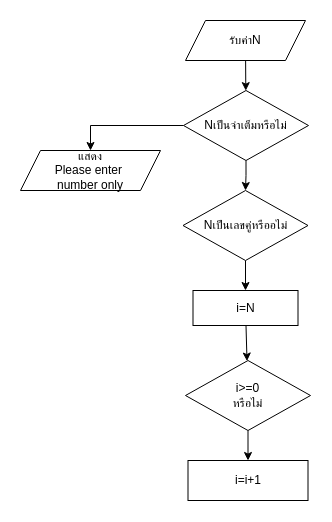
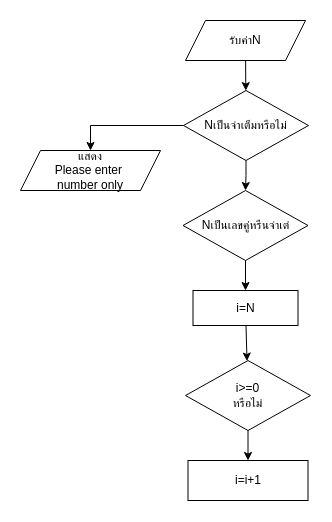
  <mxCell id="0" />
  <mxCell id="1" parent="0" />
  <mxCell id="2" value="" style="edgeStyle=none;html=1;" edge="1" parent="1" source="3" target="6"><mxGeometry relative="1" as="geometry" /></mxCell>
  <mxCell id="3" value="รับค่าN" style="shape=parallelogram;perimeter=parallelogramPerimeter;whiteSpace=wrap;html=1;fixedSize=1;" vertex="1" parent="1"><mxGeometry x="185" y="20" width="120" height="40" as="geometry" /></mxCell>
  <mxCell id="4" value="" style="edgeStyle=orthogonalEdgeStyle;html=1;entryX=0.5;entryY=0;entryDx=0;entryDy=0;rounded=0;" edge="1" parent="1" source="6" target="7"><mxGeometry relative="1" as="geometry"><mxPoint x="90.5" y="125" as="targetPoint" /></mxGeometry></mxCell>
  <mxCell id="5" value="" style="edgeStyle=orthogonalEdgeStyle;html=1;entryX=0.5;entryY=0;entryDx=0;entryDy=0;rounded=0;curved=0;" edge="1" parent="1" source="6" target="9"><mxGeometry relative="1" as="geometry"><mxPoint x="450.5" y="125" as="targetPoint" /></mxGeometry></mxCell>
  <mxCell id="6" value="Nเป็นจำเต็มหรือไม่" style="rhombus;whiteSpace=wrap;html=1;" vertex="1" parent="1"><mxGeometry x="183" y="90" width="125" height="70" as="geometry" /></mxCell>
  <mxCell id="7" value="แสดง&lt;div&gt;Please enter&amp;nbsp;&lt;/div&gt;&lt;div&gt;number&amp;nbsp;&lt;span style=&quot;background-color: transparent;&quot;&gt;only&lt;/span&gt;&lt;/div&gt;" style="shape=parallelogram;perimeter=parallelogramPerimeter;whiteSpace=wrap;html=1;fixedSize=1;" vertex="1" parent="1"><mxGeometry x="20" y="150" width="140" height="40" as="geometry" /></mxCell>
  <mxCell id="8" value="" style="edgeStyle=none;html=1;" edge="1" parent="1" source="9" target="11"><mxGeometry relative="1" as="geometry" /></mxCell>
- <mxCell id="9" value="Nเป็นเลขคู่หรืออไม่" style="rhombus;whiteSpace=wrap;html=1;" vertex="1" parent="1"><mxGeometry x="182.5" y="190" width="125" height="70" as="geometry" /></mxCell>
+ <mxCell id="9" value="Nเป็นเลขคู่หรืนจำเต่" style="rhombus;whiteSpace=wrap;html=1;" vertex="1" parent="1"><mxGeometry x="182.5" y="190" width="125" height="70" as="geometry" /></mxCell>
  <mxCell id="10" value="" style="edgeStyle=none;html=1;" edge="1" parent="1" source="11" target="13"><mxGeometry relative="1" as="geometry" /></mxCell>
  <mxCell id="11" value="i=N" style="whiteSpace=wrap;html=1;" vertex="1" parent="1"><mxGeometry x="192.5" y="290" width="105" height="35" as="geometry" /></mxCell>
  <mxCell id="12" value="" style="edgeStyle=none;html=1;" edge="1" parent="1" source="13" target="14"><mxGeometry relative="1" as="geometry" /></mxCell>
  <mxCell id="13" value="i&amp;gt;=0&lt;div&gt;หรือไม่&lt;/div&gt;" style="rhombus;whiteSpace=wrap;html=1;" vertex="1" parent="1"><mxGeometry x="185" y="360" width="125" height="70" as="geometry" /></mxCell>
  <mxCell id="14" value="i=i+1" style="whiteSpace=wrap;html=1;" vertex="1" parent="1"><mxGeometry x="187.5" y="460" width="120" height="40" as="geometry" /></mxCell>
